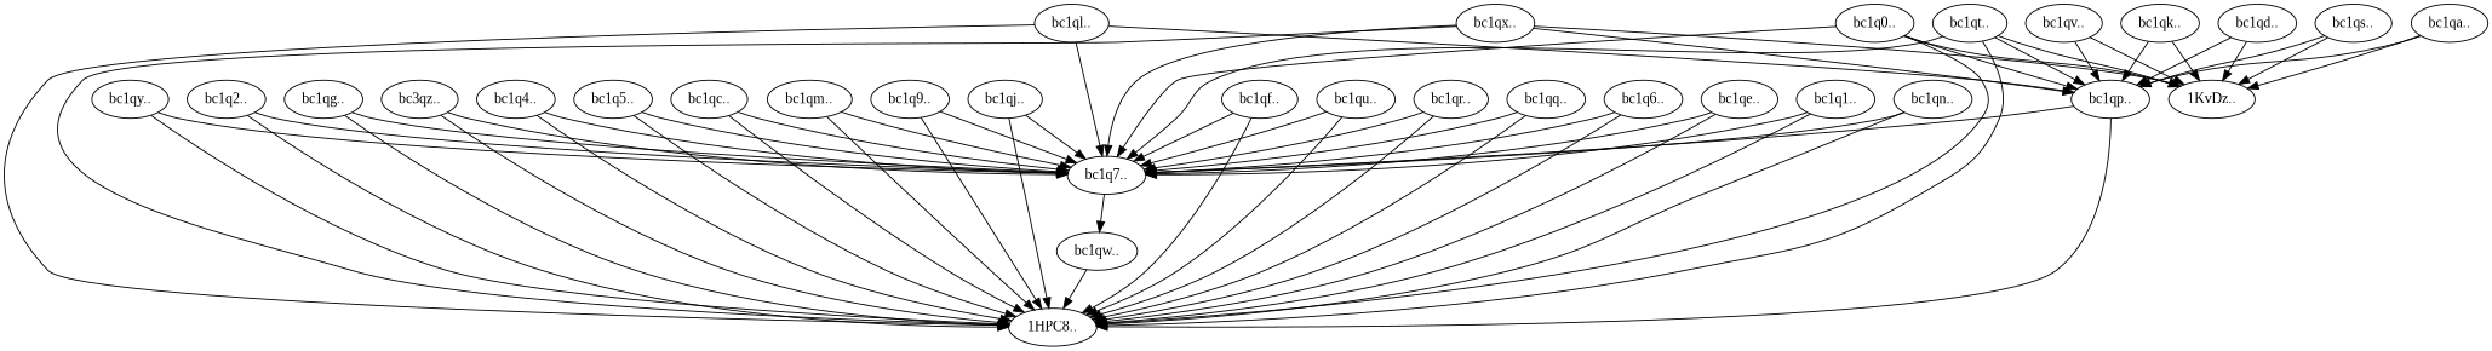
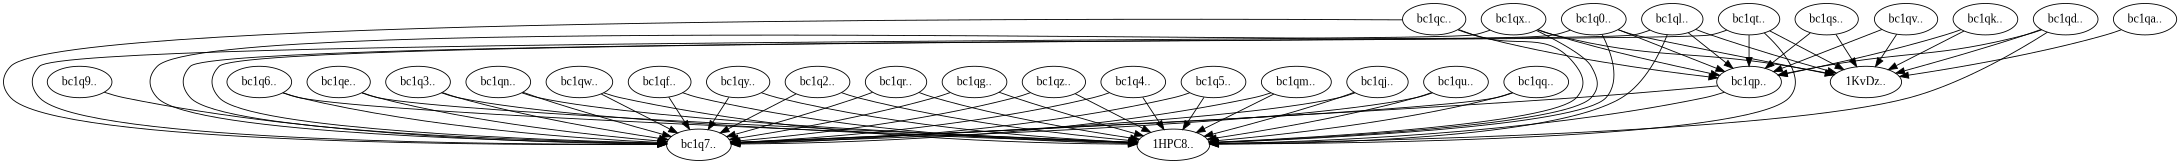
  strict digraph {
    fontname="Liberation Serif"
    node [fontname="Liberation Serif"]
    edge [fontname="Liberation Serif"]
    "bc1qy.."
    "bc1q7.."
    "1HPC8.."
    "bc1qx.."
    "bc1qp.."
    "1KvDz.."
    "bc1q2.."
    "bc1qg.."
-   "bc1qz.." [label="bc3qz.."]
+   "bc1qz.."
    "bc1q0.."
    "bc1q4.."
    "bc1q5.."
    "bc1qc.."
    "bc1qm.."
    "bc1q9.."
    "bc1qj.."
    "bc1qw.."
    "bc1qf.."
    "bc1qu.."
    "bc1qr.."
    "bc1qq.."
    "bc1q6.."
    "bc1ql.."
    "bc1qe.."
-   "bc1q3.." [label="bc1q1.."]
+   "bc1q3.."
    "bc1qt.."
    "bc1qn.."
    "bc1qk.."
    "bc1qd.."
    "bc1qs.."
    "bc1qa.."
    "bc1qv.."
    "bc1qy.." -> "bc1q7.."
    "bc1qy.." -> "1HPC8.."
    "bc1qx.." -> "bc1q7.."
    "bc1qx.." -> "1HPC8.."
    "bc1qx.." -> "bc1qp.."
    "bc1qx.." -> "1KvDz.."
    "bc1qp.." -> "bc1q7.."
    "bc1qp.." -> "1HPC8.."
    "bc1q2.." -> "bc1q7.."
    "bc1q2.." -> "1HPC8.."
    "bc1qg.." -> "bc1q7.."
    "bc1qg.." -> "1HPC8.."
    "bc1qz.." -> "bc1q7.."
    "bc1qz.." -> "1HPC8.."
    "bc1q0.." -> "bc1q7.."
    "bc1q0.." -> "1HPC8.."
    "bc1q0.." -> "bc1qp.."
    "bc1q0.." -> "1KvDz.."
    "bc1q4.." -> "bc1q7.."
    "bc1q4.." -> "1HPC8.."
    "bc1q5.." -> "bc1q7.."
    "bc1q5.." -> "1HPC8.."
    "bc1qc.." -> "bc1q7.."
    "bc1qc.." -> "1HPC8.."
    "bc1qm.." -> "bc1q7.."
    "bc1qm.." -> "1HPC8.."
    "bc1q9.." -> "bc1q7.."
-   "bc1q9.." -> "1HPC8.."
+   "bc1qd.." -> "1HPC8.."
    "bc1qj.." -> "bc1q7.."
    "bc1qj.." -> "1HPC8.."
-   "bc1q7.." -> "bc1qw.."
+   "bc1qw.." -> "bc1q7.."
    "bc1qw.." -> "1HPC8.."
    "bc1qf.." -> "bc1q7.."
    "bc1qf.." -> "1HPC8.."
    "bc1qu.." -> "bc1q7.."
    "bc1qu.." -> "1HPC8.."
    "bc1qr.." -> "bc1q7.."
    "bc1qr.." -> "1HPC8.."
    "bc1qq.." -> "bc1q7.."
    "bc1qq.." -> "1HPC8.."
    "bc1q6.." -> "bc1q7.."
    "bc1q6.." -> "1HPC8.."
    "bc1ql.." -> "bc1q7.."
    "bc1ql.." -> "1HPC8.."
    "bc1ql.." -> "bc1qp.."
+   "bc1ql.." -> "1KvDz.."
    "bc1qe.." -> "bc1q7.."
    "bc1qe.." -> "1HPC8.."
    "bc1q3.." -> "bc1q7.."
    "bc1q3.." -> "1HPC8.."
    "bc1qt.." -> "bc1q7.."
    "bc1qt.." -> "1HPC8.."
    "bc1qt.." -> "bc1qp.."
    "bc1qt.." -> "1KvDz.."
    "bc1qn.." -> "bc1q7.."
    "bc1qn.." -> "1HPC8.."
    "bc1qk.." -> "bc1qp.."
    "bc1qk.." -> "1KvDz.."
    "bc1qd.." -> "bc1qp.."
    "bc1qd.." -> "1KvDz.."
    "bc1qs.." -> "bc1qp.."
    "bc1qs.." -> "1KvDz.."
-   "bc1qa.." -> "bc1qp.."
+   "bc1qc.." -> "bc1qp.."
    "bc1qa.." -> "1KvDz.."
    "bc1qv.." -> "bc1qp.."
    "bc1qv.." -> "1KvDz.."
  }
